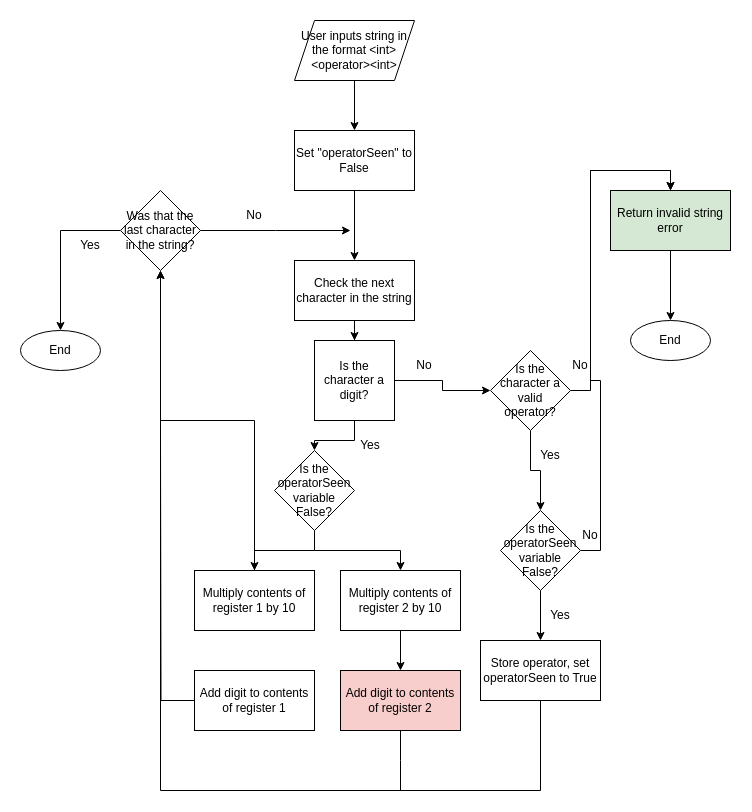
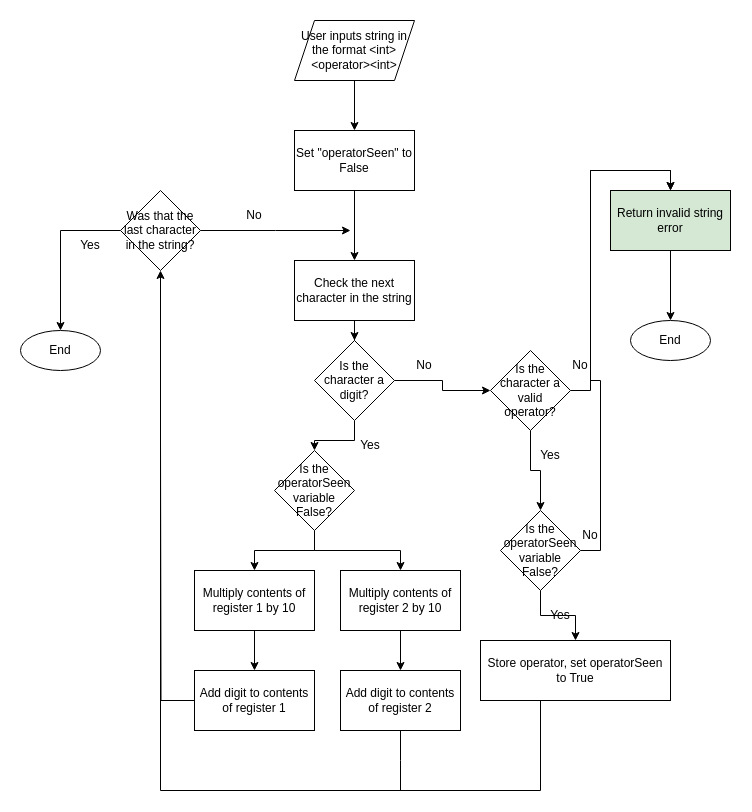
  <mxCell id="0" />
  <mxCell id="1" parent="0" />
  <mxCell id="2" style="edgeStyle=orthogonalEdgeStyle;rounded=0;orthogonalLoop=1;jettySize=auto;html=1;entryX=0.5;entryY=0;entryDx=0;entryDy=0;" edge="1" parent="1" source="3" target="13"><mxGeometry relative="1" as="geometry" /></mxCell>
  <mxCell id="3" value="User inputs string in the format &amp;lt;int&amp;gt;&amp;lt;operator&amp;gt;&amp;lt;int&amp;gt;" style="shape=parallelogram;perimeter=parallelogramPerimeter;whiteSpace=wrap;html=1;fixedSize=1;" vertex="1" parent="1"><mxGeometry x="294" y="20" width="120" height="60" as="geometry" /></mxCell>
  <mxCell id="4" style="edgeStyle=orthogonalEdgeStyle;rounded=0;orthogonalLoop=1;jettySize=auto;html=1;entryX=0;entryY=0.5;entryDx=0;entryDy=0;" edge="1" parent="1" source="6" target="11"><mxGeometry relative="1" as="geometry" /></mxCell>
  <mxCell id="5" style="edgeStyle=orthogonalEdgeStyle;rounded=0;orthogonalLoop=1;jettySize=auto;html=1;entryX=0.5;entryY=0;entryDx=0;entryDy=0;" edge="1" parent="1" source="6" target="24"><mxGeometry relative="1" as="geometry" /></mxCell>
- <mxCell id="6" value="Is the character a digit?" style="whiteSpace=wrap;html=1;rounded=0;" vertex="1" parent="1"><mxGeometry x="314" y="340" width="80" height="80" as="geometry" /></mxCell>
+ <mxCell id="6" value="Is the character a digit?" style="rhombus;whiteSpace=wrap;html=1;" vertex="1" parent="1"><mxGeometry x="314" y="340" width="80" height="80" as="geometry" /></mxCell>
  <mxCell id="7" style="edgeStyle=orthogonalEdgeStyle;rounded=0;orthogonalLoop=1;jettySize=auto;html=1;entryX=0.5;entryY=0;entryDx=0;entryDy=0;" edge="1" parent="1" source="8" target="6"><mxGeometry relative="1" as="geometry" /></mxCell>
  <mxCell id="8" value="Check the next character in the string" style="rounded=0;whiteSpace=wrap;html=1;" vertex="1" parent="1"><mxGeometry x="294" y="260" width="120" height="60" as="geometry" /></mxCell>
  <mxCell id="9" style="edgeStyle=orthogonalEdgeStyle;rounded=0;orthogonalLoop=1;jettySize=auto;html=1;" edge="1" parent="1" source="11" target="16"><mxGeometry relative="1" as="geometry" /></mxCell>
  <mxCell id="10" style="edgeStyle=orthogonalEdgeStyle;rounded=0;orthogonalLoop=1;jettySize=auto;html=1;entryX=0.5;entryY=0;entryDx=0;entryDy=0;" edge="1" parent="1" source="11" target="18"><mxGeometry relative="1" as="geometry" /></mxCell>
  <mxCell id="11" value="Is the character a valid operator?" style="rhombus;whiteSpace=wrap;html=1;" vertex="1" parent="1"><mxGeometry x="490" y="350" width="80" height="80" as="geometry" /></mxCell>
  <mxCell id="12" style="edgeStyle=orthogonalEdgeStyle;rounded=0;orthogonalLoop=1;jettySize=auto;html=1;" edge="1" parent="1" source="13" target="8"><mxGeometry relative="1" as="geometry" /></mxCell>
  <mxCell id="13" value="Set &quot;operatorSeen&quot; to False" style="rounded=0;whiteSpace=wrap;html=1;" vertex="1" parent="1"><mxGeometry x="294" y="130" width="120" height="60" as="geometry" /></mxCell>
  <mxCell id="14" style="edgeStyle=orthogonalEdgeStyle;rounded=0;orthogonalLoop=1;jettySize=auto;html=1;entryX=0.5;entryY=0;entryDx=0;entryDy=0;" edge="1" parent="1" source="16" target="21"><mxGeometry relative="1" as="geometry" /></mxCell>
  <mxCell id="15" style="edgeStyle=orthogonalEdgeStyle;rounded=0;orthogonalLoop=1;jettySize=auto;html=1;entryX=0.5;entryY=0;entryDx=0;entryDy=0;" edge="1" parent="1" source="16" target="18"><mxGeometry relative="1" as="geometry" /></mxCell>
  <mxCell id="16" value="Is the operatorSeen variable False?" style="rhombus;whiteSpace=wrap;html=1;" vertex="1" parent="1"><mxGeometry x="500" y="510" width="80" height="80" as="geometry" /></mxCell>
  <mxCell id="17" value="" style="edgeStyle=orthogonalEdgeStyle;rounded=0;orthogonalLoop=1;jettySize=auto;html=1;" edge="1" parent="1" source="18" target="19"><mxGeometry relative="1" as="geometry" /></mxCell>
  <mxCell id="18" value="Return invalid string error" style="rounded=0;whiteSpace=wrap;html=1;fillColor=#d5e8d4;" vertex="1" parent="1"><mxGeometry x="610" y="190" width="120" height="60" as="geometry" /></mxCell>
  <mxCell id="19" value="End" style="ellipse;whiteSpace=wrap;html=1;rounded=0;" vertex="1" parent="1"><mxGeometry x="630" y="320" width="80" height="40" as="geometry" /></mxCell>
  <mxCell id="20" style="edgeStyle=orthogonalEdgeStyle;rounded=0;orthogonalLoop=1;jettySize=auto;html=1;entryX=0.5;entryY=1;entryDx=0;entryDy=0;" edge="1" parent="1" source="21" target="35"><mxGeometry relative="1" as="geometry"><Array as="points"><mxPoint x="540" y="790" /><mxPoint x="160" y="790" /></Array></mxGeometry></mxCell>
- <mxCell id="21" value="Store operator, set operatorSeen to True" style="rounded=0;whiteSpace=wrap;html=1;" vertex="1" parent="1"><mxGeometry x="480" y="640" width="120" height="60" as="geometry" /></mxCell>
+ <mxCell id="21" value="Store operator, set operatorSeen to True" style="rounded=0;whiteSpace=wrap;html=1;" vertex="1" parent="1"><mxGeometry x="480" y="640" width="190" height="60" as="geometry" /></mxCell>
  <mxCell id="22" style="edgeStyle=orthogonalEdgeStyle;rounded=0;orthogonalLoop=1;jettySize=auto;html=1;entryX=0.5;entryY=0;entryDx=0;entryDy=0;" edge="1" parent="1" source="24" target="26"><mxGeometry relative="1" as="geometry" /></mxCell>
  <mxCell id="23" style="edgeStyle=orthogonalEdgeStyle;rounded=0;orthogonalLoop=1;jettySize=auto;html=1;entryX=0.5;entryY=0;entryDx=0;entryDy=0;" edge="1" parent="1" source="24" target="30"><mxGeometry relative="1" as="geometry" /></mxCell>
  <mxCell id="24" value="Is the operatorSeen variable False?" style="rhombus;whiteSpace=wrap;html=1;" vertex="1" parent="1"><mxGeometry x="274" y="450" width="80" height="80" as="geometry" /></mxCell>
- <mxCell id="25" style="edgeStyle=orthogonalEdgeStyle;rounded=0;orthogonalLoop=1;jettySize=auto;html=1;" edge="1" parent="1" source="26" target="35"><mxGeometry relative="1" as="geometry" /></mxCell>
+ <mxCell id="25" style="edgeStyle=orthogonalEdgeStyle;rounded=0;orthogonalLoop=1;jettySize=auto;html=1;entryX=0.5;entryY=0;entryDx=0;entryDy=0;" edge="1" parent="1" source="26" target="28"><mxGeometry relative="1" as="geometry" /></mxCell>
  <mxCell id="26" value="Multiply contents of register 1 by 10" style="rounded=0;whiteSpace=wrap;html=1;" vertex="1" parent="1"><mxGeometry x="194" y="570" width="120" height="60" as="geometry" /></mxCell>
  <mxCell id="27" style="edgeStyle=orthogonalEdgeStyle;rounded=0;orthogonalLoop=1;jettySize=auto;html=1;endArrow=none;endFill=0;" edge="1" parent="1" source="28"><mxGeometry relative="1" as="geometry"><mxPoint x="160" y="440" as="targetPoint" /></mxGeometry></mxCell>
  <mxCell id="28" value="Add digit to contents of register 1" style="rounded=0;whiteSpace=wrap;html=1;" vertex="1" parent="1"><mxGeometry x="194" y="670" width="120" height="60" as="geometry" /></mxCell>
  <mxCell id="29" style="edgeStyle=orthogonalEdgeStyle;rounded=0;orthogonalLoop=1;jettySize=auto;html=1;entryX=0.5;entryY=0;entryDx=0;entryDy=0;" edge="1" parent="1" source="30" target="32"><mxGeometry relative="1" as="geometry" /></mxCell>
  <mxCell id="30" value="Multiply contents of register 2 by 10" style="rounded=0;whiteSpace=wrap;html=1;" vertex="1" parent="1"><mxGeometry x="340" y="570" width="120" height="60" as="geometry" /></mxCell>
  <mxCell id="31" style="edgeStyle=orthogonalEdgeStyle;rounded=0;orthogonalLoop=1;jettySize=auto;html=1;endArrow=none;endFill=0;" edge="1" parent="1" source="32"><mxGeometry relative="1" as="geometry"><mxPoint x="400" y="790" as="targetPoint" /></mxGeometry></mxCell>
- <mxCell id="32" value="Add digit to contents of register 2" style="rounded=0;whiteSpace=wrap;html=1;fillColor=#f8cecc;" vertex="1" parent="1"><mxGeometry x="340" y="670" width="120" height="60" as="geometry" /></mxCell>
+ <mxCell id="32" value="Add digit to contents of register 2" style="rounded=0;whiteSpace=wrap;html=1;" vertex="1" parent="1"><mxGeometry x="340" y="670" width="120" height="60" as="geometry" /></mxCell>
  <mxCell id="33" style="edgeStyle=orthogonalEdgeStyle;rounded=0;orthogonalLoop=1;jettySize=auto;html=1;entryX=0.5;entryY=0;entryDx=0;entryDy=0;" edge="1" parent="1" source="35" target="36"><mxGeometry relative="1" as="geometry" /></mxCell>
  <mxCell id="34" style="edgeStyle=orthogonalEdgeStyle;rounded=0;orthogonalLoop=1;jettySize=auto;html=1;" edge="1" parent="1" source="35"><mxGeometry relative="1" as="geometry"><mxPoint x="350" y="230" as="targetPoint" /></mxGeometry></mxCell>
  <mxCell id="35" value="Was that the last character in the string?" style="rhombus;whiteSpace=wrap;html=1;" vertex="1" parent="1"><mxGeometry x="120" y="190" width="80" height="80" as="geometry" /></mxCell>
  <mxCell id="36" value="End" style="ellipse;whiteSpace=wrap;html=1;rounded=0;" vertex="1" parent="1"><mxGeometry x="20" y="330" width="80" height="40" as="geometry" /></mxCell>
  <mxCell id="37" value="No" style="text;html=1;strokeColor=none;fillColor=none;align=center;verticalAlign=middle;whiteSpace=wrap;rounded=0;" vertex="1" parent="1"><mxGeometry x="224" y="200" width="60" height="30" as="geometry" /></mxCell>
  <mxCell id="38" value="No" style="text;html=1;strokeColor=none;fillColor=none;align=center;verticalAlign=middle;whiteSpace=wrap;rounded=0;" vertex="1" parent="1"><mxGeometry x="394" y="350" width="60" height="30" as="geometry" /></mxCell>
  <mxCell id="39" value="No" style="text;html=1;strokeColor=none;fillColor=none;align=center;verticalAlign=middle;whiteSpace=wrap;rounded=0;" vertex="1" parent="1"><mxGeometry x="550" y="350" width="60" height="30" as="geometry" /></mxCell>
  <mxCell id="40" value="No" style="text;html=1;strokeColor=none;fillColor=none;align=center;verticalAlign=middle;whiteSpace=wrap;rounded=0;" vertex="1" parent="1"><mxGeometry x="560" y="520" width="60" height="30" as="geometry" /></mxCell>
  <mxCell id="41" value="Yes" style="text;html=1;strokeColor=none;fillColor=none;align=center;verticalAlign=middle;whiteSpace=wrap;rounded=0;" vertex="1" parent="1"><mxGeometry x="340" y="430" width="60" height="30" as="geometry" /></mxCell>
  <mxCell id="42" value="Yes" style="text;html=1;strokeColor=none;fillColor=none;align=center;verticalAlign=middle;whiteSpace=wrap;rounded=0;" vertex="1" parent="1"><mxGeometry x="520" y="440" width="60" height="30" as="geometry" /></mxCell>
  <mxCell id="43" value="Yes" style="text;html=1;strokeColor=none;fillColor=none;align=center;verticalAlign=middle;whiteSpace=wrap;rounded=0;" vertex="1" parent="1"><mxGeometry x="530" y="600" width="60" height="30" as="geometry" /></mxCell>
  <mxCell id="44" value="Yes" style="text;html=1;strokeColor=none;fillColor=none;align=center;verticalAlign=middle;whiteSpace=wrap;rounded=0;" vertex="1" parent="1"><mxGeometry x="60" y="230" width="60" height="30" as="geometry" /></mxCell>
